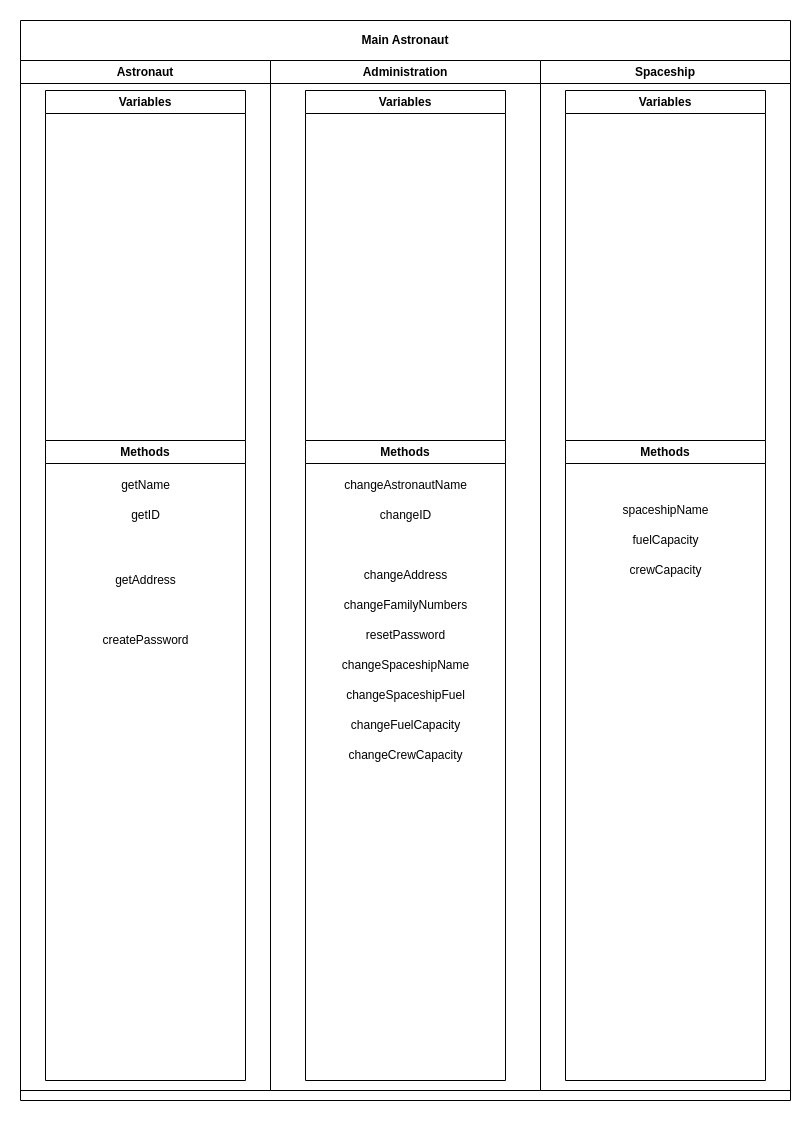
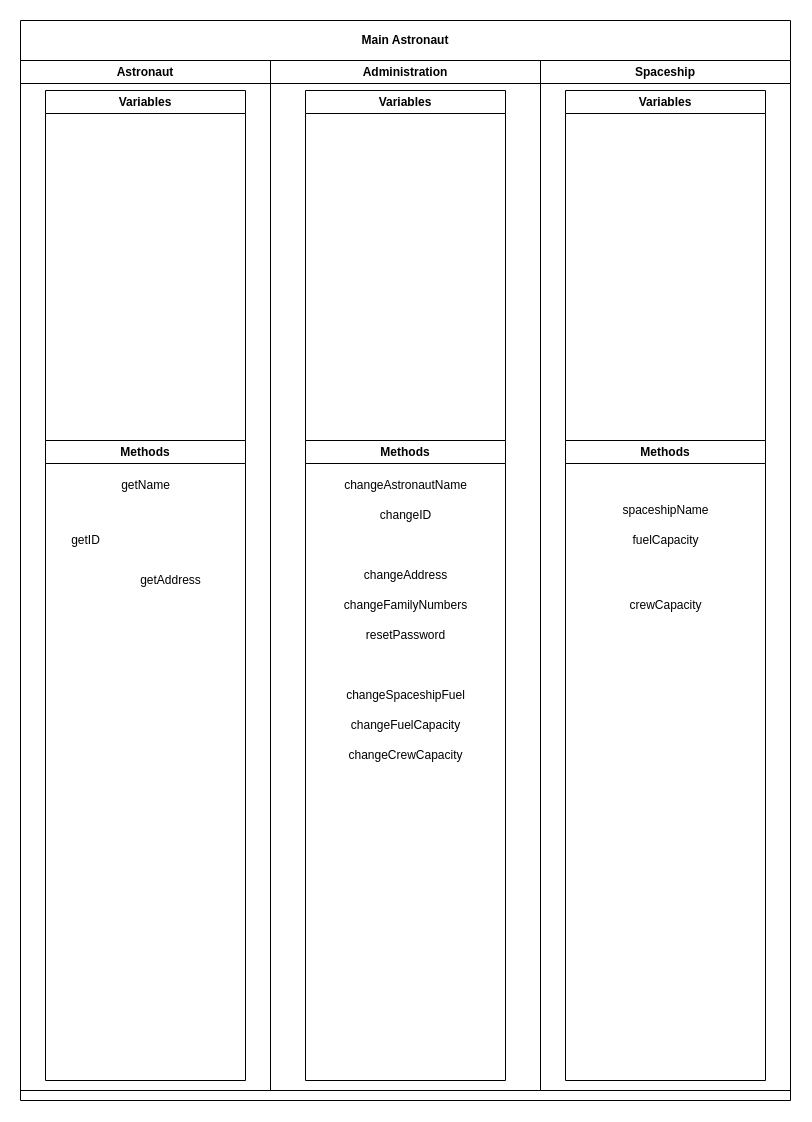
  <mxCell id="0" />
  <mxCell id="1" parent="0" />
  <mxCell id="2" value="Main Astronaut" style="swimlane;whiteSpace=wrap;html=1;startSize=40;" vertex="1" parent="1"><mxGeometry x="20" y="20" width="770" height="1080" as="geometry" /></mxCell>
  <mxCell id="3" value="Spaceship" style="swimlane;whiteSpace=wrap;html=1;" vertex="1" parent="2"><mxGeometry x="520" y="40" width="250" height="1030" as="geometry" /></mxCell>
  <mxCell id="4" value="Variables" style="swimlane;whiteSpace=wrap;html=1;" vertex="1" parent="3"><mxGeometry x="25" y="30" width="200" height="350" as="geometry" /></mxCell>
  <mxCell id="5" value="Methods" style="swimlane;whiteSpace=wrap;html=1;" vertex="1" parent="3"><mxGeometry x="25" y="380" width="200" height="640" as="geometry" /></mxCell>
  <mxCell id="6" value="spaceshipName" style="text;html=1;align=center;verticalAlign=middle;resizable=0;points=[];autosize=1;strokeColor=none;fillColor=none;" vertex="1" parent="5"><mxGeometry x="45" y="55" width="110" height="30" as="geometry" /></mxCell>
  <mxCell id="7" value="fuelCapacity" style="text;html=1;align=center;verticalAlign=middle;resizable=0;points=[];autosize=1;strokeColor=none;fillColor=none;" vertex="1" parent="5"><mxGeometry x="55" y="85" width="90" height="30" as="geometry" /></mxCell>
- <mxCell id="8" value="crewCapacity" style="text;html=1;align=center;verticalAlign=middle;resizable=0;points=[];autosize=1;strokeColor=none;fillColor=none;" vertex="1" parent="5"><mxGeometry x="50" y="115" width="100" height="30" as="geometry" /></mxCell>
+ <mxCell id="8" value="crewCapacity" style="text;html=1;align=center;verticalAlign=middle;resizable=0;points=[];autosize=1;strokeColor=none;fillColor=none;" vertex="1" parent="5"><mxGeometry x="50" y="150" width="100" height="30" as="geometry" /></mxCell>
  <mxCell id="9" value="Administration" style="swimlane;whiteSpace=wrap;html=1;" vertex="1" parent="2"><mxGeometry x="250" y="40" width="270" height="1030" as="geometry" /></mxCell>
  <mxCell id="10" value="Variables" style="swimlane;whiteSpace=wrap;html=1;" vertex="1" parent="9"><mxGeometry x="35" y="30" width="200" height="350" as="geometry" /></mxCell>
  <mxCell id="11" value="Methods" style="swimlane;whiteSpace=wrap;html=1;" vertex="1" parent="9"><mxGeometry x="35" y="380" width="200" height="640" as="geometry" /></mxCell>
  <mxCell id="12" value="changeCrewCapacity" style="text;html=1;align=center;verticalAlign=middle;resizable=0;points=[];autosize=1;strokeColor=none;fillColor=none;" vertex="1" parent="11"><mxGeometry x="30" y="300" width="140" height="30" as="geometry" /></mxCell>
  <mxCell id="13" value="changeFuelCapacity" style="text;html=1;align=center;verticalAlign=middle;resizable=0;points=[];autosize=1;strokeColor=none;fillColor=none;" vertex="1" parent="11"><mxGeometry x="35" y="270" width="130" height="30" as="geometry" /></mxCell>
  <mxCell id="14" value="changeSpaceshipFuel" style="text;html=1;align=center;verticalAlign=middle;resizable=0;points=[];autosize=1;strokeColor=none;fillColor=none;" vertex="1" parent="11"><mxGeometry x="30" y="240" width="140" height="30" as="geometry" /></mxCell>
- <mxCell id="15" value="changeSpaceshipName" style="text;html=1;align=center;verticalAlign=middle;resizable=0;points=[];autosize=1;strokeColor=none;fillColor=none;" vertex="1" parent="11"><mxGeometry x="25" y="210" width="150" height="30" as="geometry" /></mxCell>
  <mxCell id="16" value="changeAstronautName" style="text;html=1;align=center;verticalAlign=middle;resizable=0;points=[];autosize=1;strokeColor=none;fillColor=none;" vertex="1" parent="11"><mxGeometry x="25" y="30" width="150" height="30" as="geometry" /></mxCell>
  <mxCell id="17" value="changeID" style="text;html=1;align=center;verticalAlign=middle;resizable=0;points=[];autosize=1;strokeColor=none;fillColor=none;" vertex="1" parent="11"><mxGeometry x="65" y="60" width="70" height="30" as="geometry" /></mxCell>
  <mxCell id="18" value="changeAddress" style="text;html=1;align=center;verticalAlign=middle;resizable=0;points=[];autosize=1;strokeColor=none;fillColor=none;" vertex="1" parent="11"><mxGeometry x="45" y="120" width="110" height="30" as="geometry" /></mxCell>
  <mxCell id="19" value="changeFamilyNumbers" style="text;html=1;align=center;verticalAlign=middle;resizable=0;points=[];autosize=1;strokeColor=none;fillColor=none;" vertex="1" parent="11"><mxGeometry x="25" y="150" width="150" height="30" as="geometry" /></mxCell>
  <mxCell id="20" value="resetPassword" style="text;html=1;align=center;verticalAlign=middle;resizable=0;points=[];autosize=1;strokeColor=none;fillColor=none;" vertex="1" parent="11"><mxGeometry x="50" y="180" width="100" height="30" as="geometry" /></mxCell>
  <mxCell id="21" value="Astronaut" style="swimlane;whiteSpace=wrap;html=1;" vertex="1" parent="2"><mxGeometry y="40" width="250" height="1030" as="geometry" /></mxCell>
  <mxCell id="22" value="Variables" style="swimlane;whiteSpace=wrap;html=1;" vertex="1" parent="21"><mxGeometry x="25" y="30" width="200" height="350" as="geometry" /></mxCell>
  <mxCell id="23" value="Methods" style="swimlane;whiteSpace=wrap;html=1;" vertex="1" parent="21"><mxGeometry x="25" y="380" width="200" height="640" as="geometry" /></mxCell>
  <mxCell id="24" value="getName" style="text;html=1;align=center;verticalAlign=middle;resizable=0;points=[];autosize=1;strokeColor=none;fillColor=none;" vertex="1" parent="23"><mxGeometry x="65" y="30" width="70" height="30" as="geometry" /></mxCell>
- <mxCell id="25" value="getID" style="text;html=1;align=center;verticalAlign=middle;resizable=0;points=[];autosize=1;strokeColor=none;fillColor=none;" vertex="1" parent="23"><mxGeometry x="75" y="60" width="50" height="30" as="geometry" /></mxCell>
- <mxCell id="26" value="getAddress" style="text;html=1;align=center;verticalAlign=middle;resizable=0;points=[];autosize=1;strokeColor=none;fillColor=none;" vertex="1" parent="23"><mxGeometry x="60" y="125" width="80" height="30" as="geometry" /></mxCell>
- <mxCell id="27" value="createPassword" style="text;html=1;align=center;verticalAlign=middle;resizable=0;points=[];autosize=1;strokeColor=none;fillColor=none;" vertex="1" parent="23"><mxGeometry x="45" y="185" width="110" height="30" as="geometry" /></mxCell>
+ <mxCell id="25" value="getID" style="text;html=1;align=center;verticalAlign=middle;resizable=0;points=[];autosize=1;strokeColor=none;fillColor=none;" vertex="1" parent="23"><mxGeometry x="15" y="85" width="50" height="30" as="geometry" /></mxCell>
+ <mxCell id="26" value="getAddress" style="text;html=1;align=center;verticalAlign=middle;resizable=0;points=[];autosize=1;strokeColor=none;fillColor=none;" vertex="1" parent="23"><mxGeometry x="85" y="125" width="80" height="30" as="geometry" /></mxCell>
